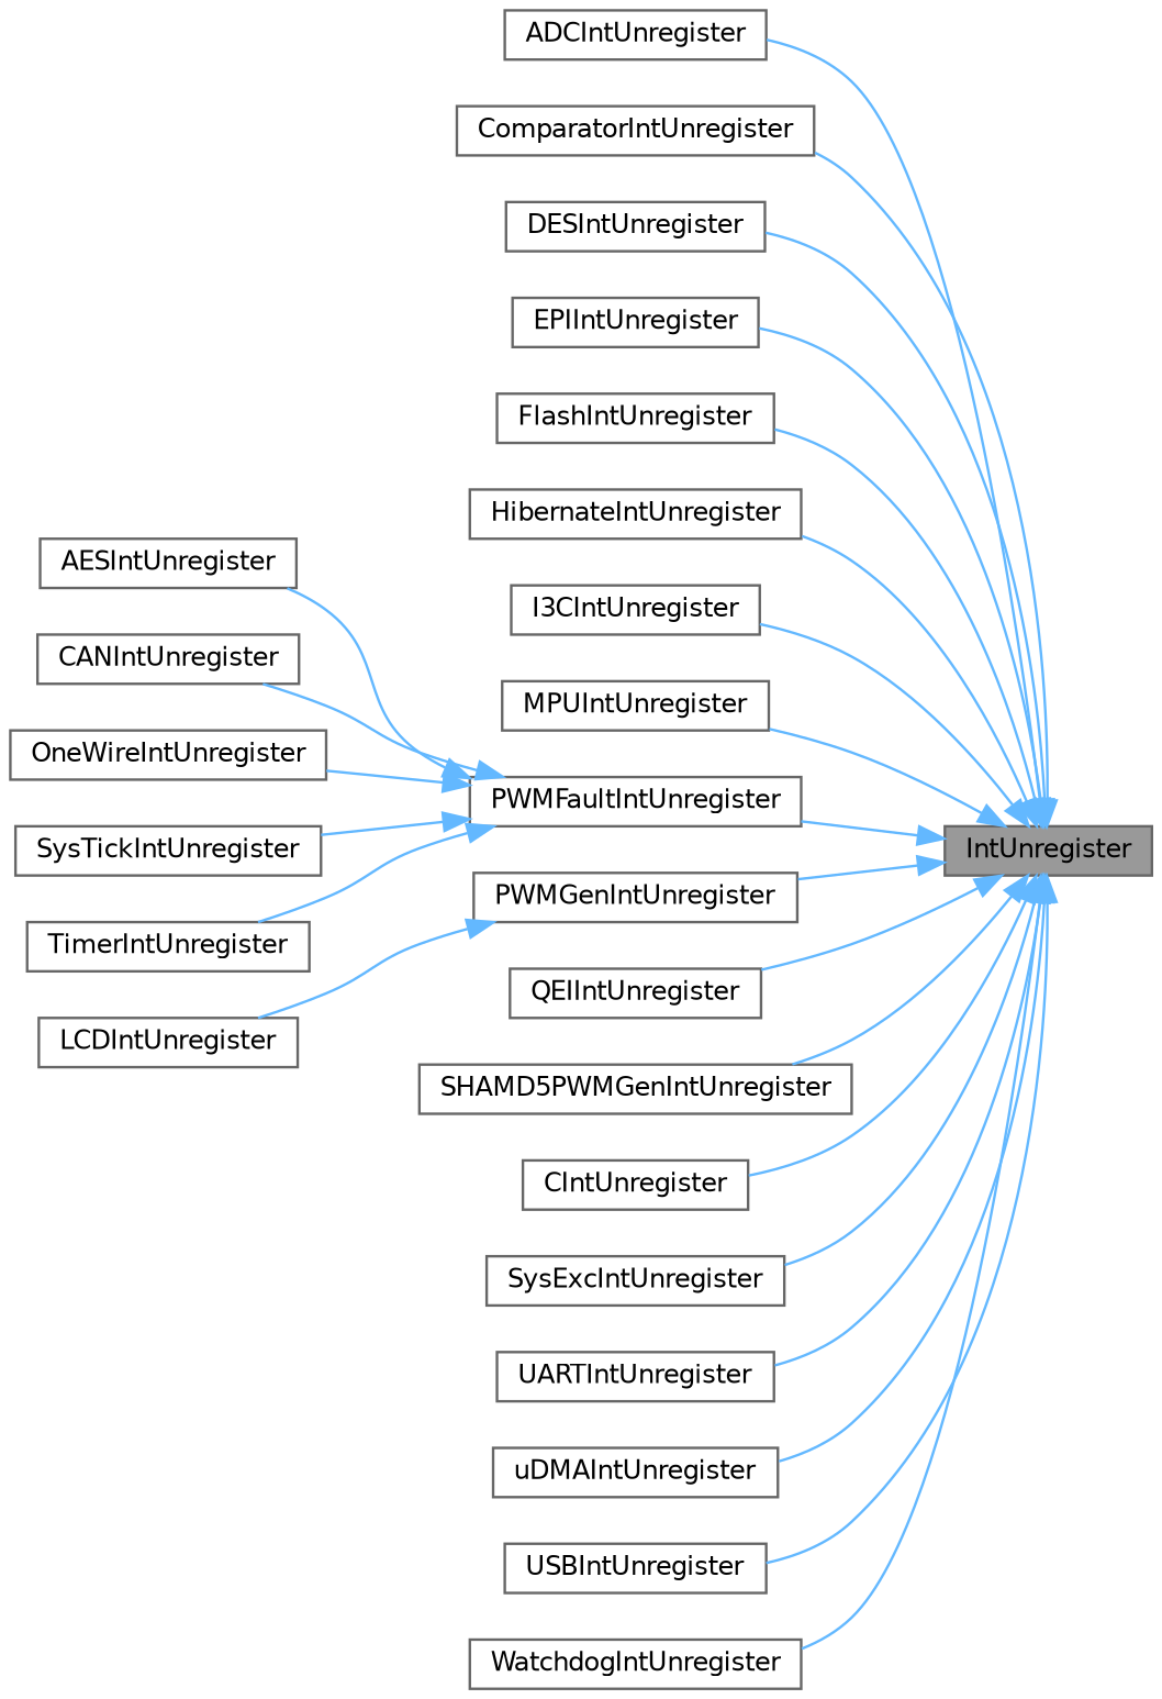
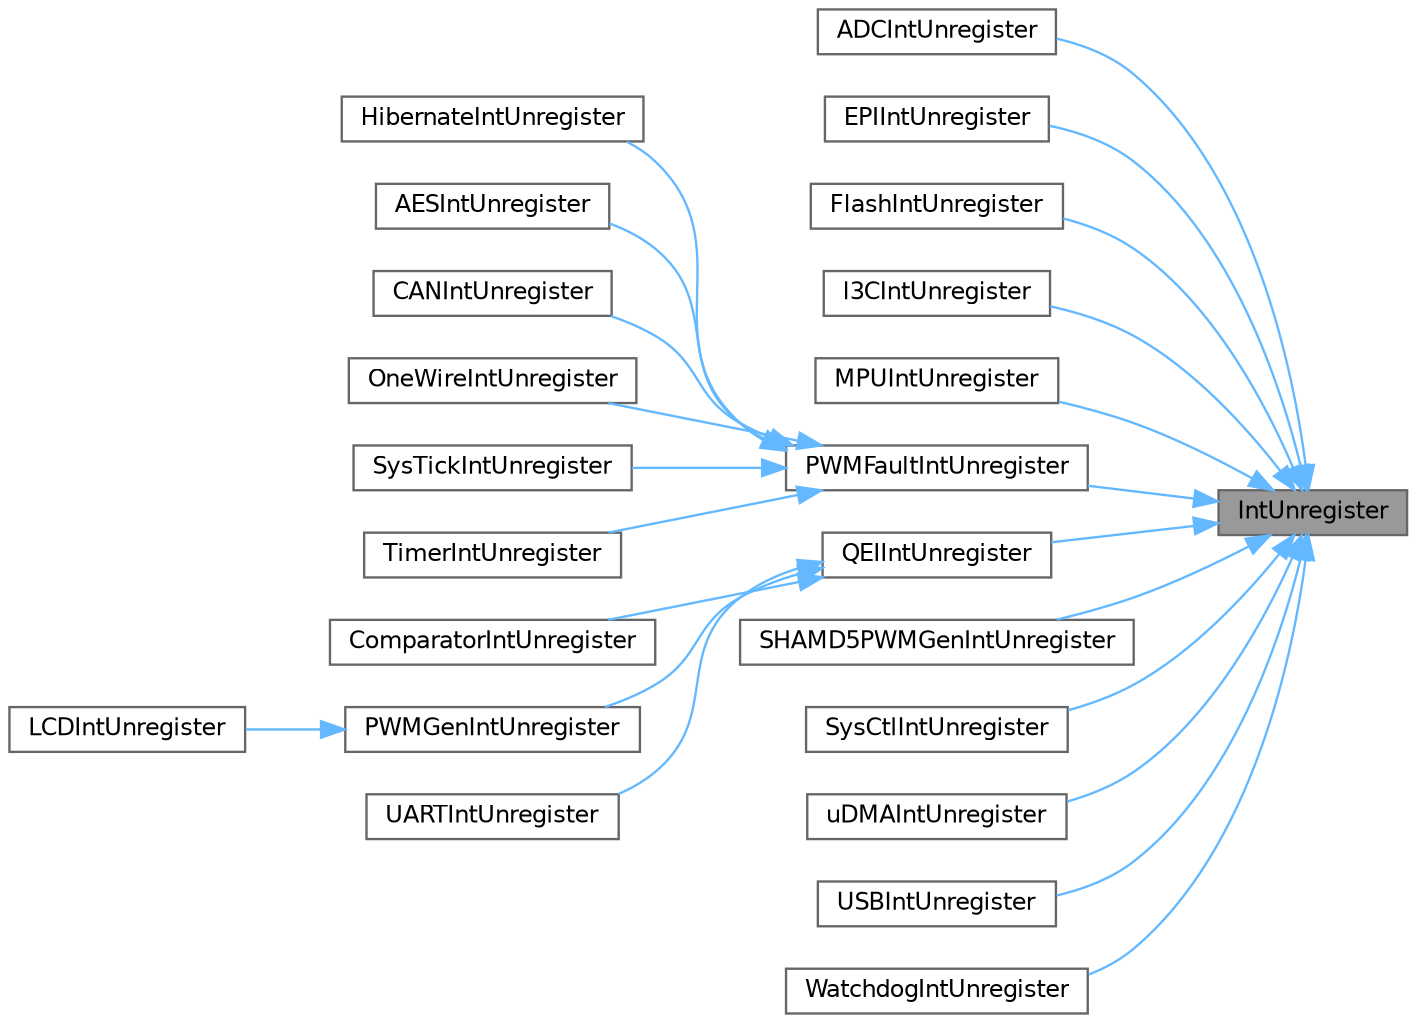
  digraph {
    rankdir=RL
    node [color=grey40 fillcolor=white fontname=Helvetica fontsize=10 shape=box style=filled]
    edge [color=steelblue1 dir=back fontname=Helvetica fontsize=10 labelfontname=Helvetica labelfontsize=10 style=solid]
    n1 [color=gray40 fillcolor=grey60 fontcolor=black height=0.2 label=IntUnregister width=0.4]
    n2 [height=0.2 label=ADCIntUnregister width=0.4]
    n3 [height=0.2 label=ComparatorIntUnregister width=0.4]
-   n4 [height=0.2 label=DESIntUnregister width=0.4]
    n5 [height=0.2 label=EPIIntUnregister width=0.4]
    n6 [height=0.2 label=FlashIntUnregister width=0.4]
    n7 [height=0.2 label=HibernateIntUnregister width=0.4]
    n8 [height=0.2 label=I3CIntUnregister width=0.4]
    n9 [height=0.2 label=MPUIntUnregister width=0.4]
    n10 [height=0.2 label=PWMFaultIntUnregister width=0.4]
    n11 [height=0.2 label=PWMGenIntUnregister width=0.4]
    n12 [height=0.2 label=QEIIntUnregister width=0.4]
    n13 [height=0.2 label=SHAMD5PWMGenIntUnregister width=0.4]
-   n14 [height=0.2 label=CIntUnregister width=0.4]
-   n15 [height=0.2 label=SysExcIntUnregister width=0.4]
+   n14 [height=0.2 label=SysCtlIntUnregister width=0.4]
    n16 [height=0.2 label=UARTIntUnregister width=0.4]
    n17 [height=0.2 label=uDMAIntUnregister width=0.4]
    n18 [height=0.2 label=USBIntUnregister width=0.4]
    n19 [height=0.2 label=WatchdogIntUnregister width=0.4]
    n20 [height=0.2 label=AESIntUnregister width=0.4]
    n21 [height=0.2 label=CANIntUnregister width=0.4]
    n22 [height=0.2 label=LCDIntUnregister width=0.4]
    n23 [height=0.2 label=OneWireIntUnregister width=0.4]
    n24 [height=0.2 label=SysTickIntUnregister width=0.4]
    n25 [height=0.2 label=TimerIntUnregister width=0.4]
    n1 -> n2
-   n1 -> n3
-   n1 -> n4
+   n12 -> n3
    n1 -> n5
    n1 -> n6
-   n1 -> n7
+   n10 -> n7
    n1 -> n8
    n1 -> n9
    n1 -> n10
-   n1 -> n11
+   n12 -> n11
    n1 -> n12
    n1 -> n13
    n1 -> n14
-   n1 -> n15
-   n1 -> n16
+   n12 -> n16
    n1 -> n17
    n1 -> n18
    n1 -> n19
    n10 -> n20
    n10 -> n21
    n10 -> n23
    n10 -> n24
    n10 -> n25
    n11 -> n22
  }
